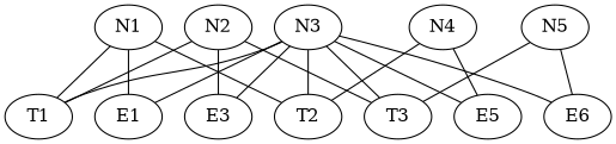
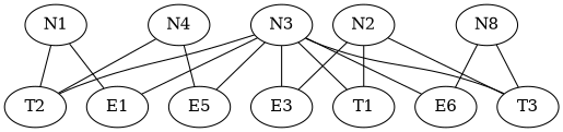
  graph {
    n1 [label=N1]
    n2 [label=E1]
    n3 [label=T1]
    n4 [label=T2]
    n5 [label=N2]
    n6 [label=E3]
    n7 [label=T3]
    n8 [label=N3]
    n9 [label=E5]
    n10 [label=E6]
    n11 [label=N4]
-   n12 [label=N5]
+   n12 [label=N8]
    n1 -- n2
-   n1 -- n3
    n1 -- n4
    n5 -- n3
    n5 -- n6
    n5 -- n7
    n8 -- n2
    n8 -- n3
    n8 -- n4
    n8 -- n6
    n8 -- n7
    n8 -- n9
    n8 -- n10
    n11 -- n4
    n11 -- n9
    n12 -- n7
    n12 -- n10
  }
